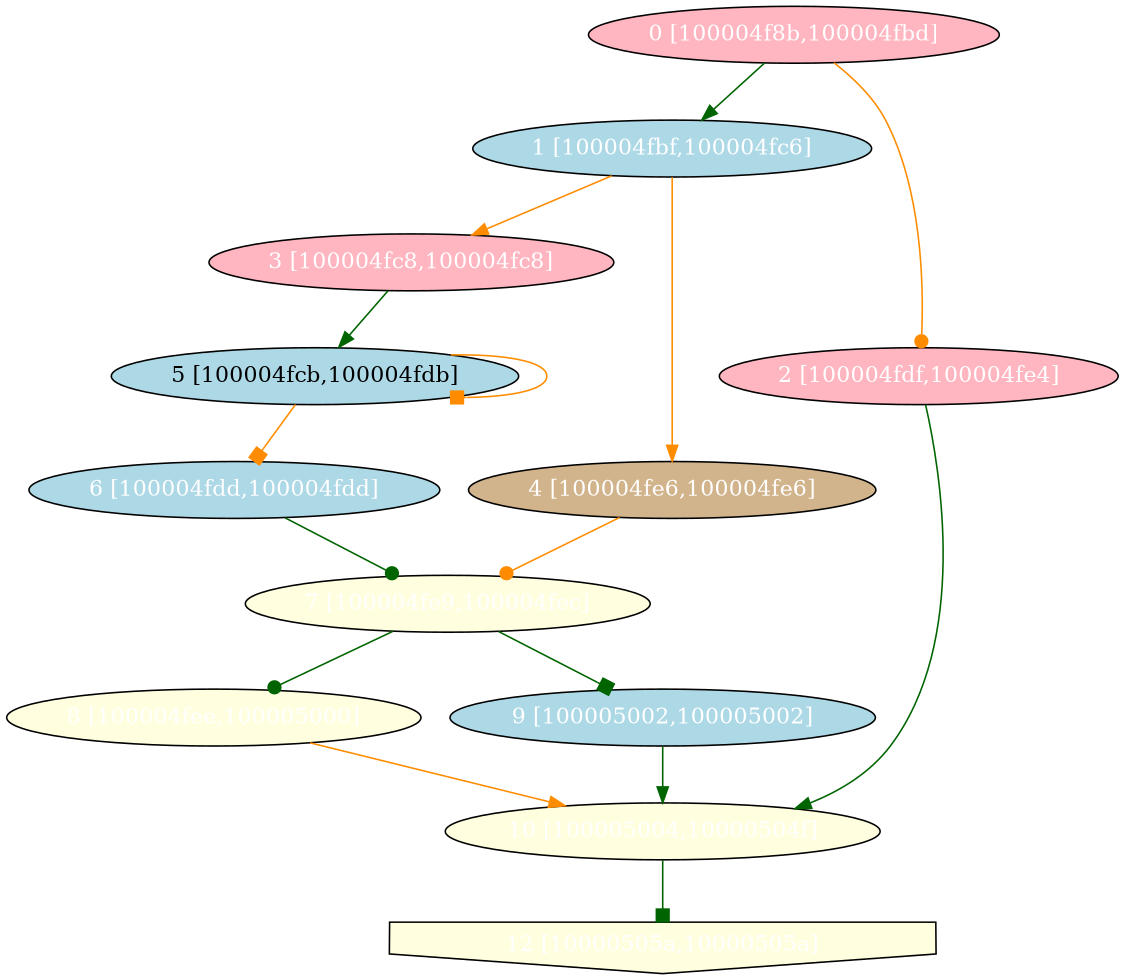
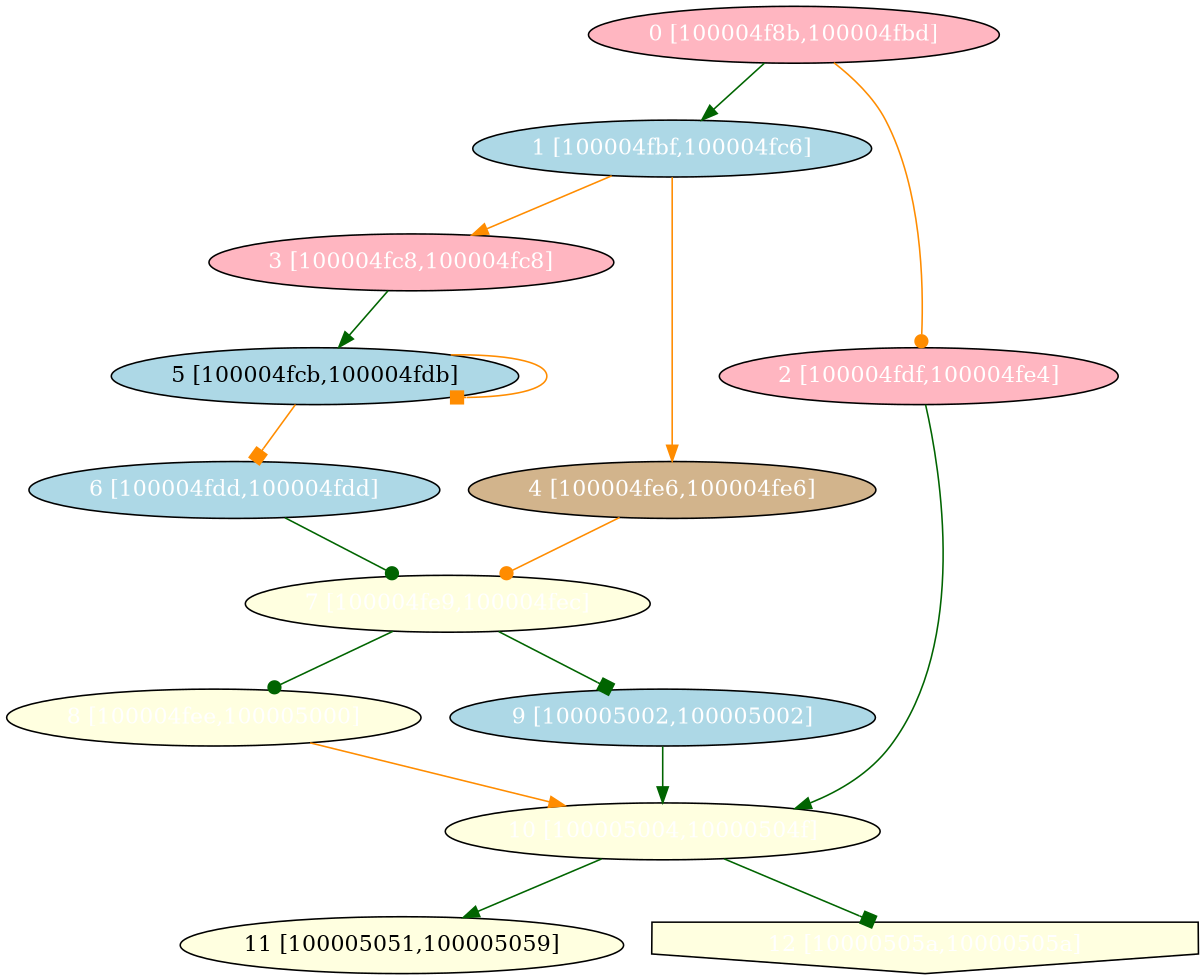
  digraph {
    node [fillcolor=lightyellow fontcolor="#ffffff" shape=oval style=filled]
    edge [color=darkgreen arrowhead=normal]
    n1 [fillcolor=lightpink label="0 [100004f8b,100004fbd]"]
    n2 [fillcolor=lightblue label="1 [100004fbf,100004fc6]"]
    n3 [fillcolor=lightpink label="2 [100004fdf,100004fe4]"]
    n4 [fillcolor=lightpink label="3 [100004fc8,100004fc8]"]
    n5 [fillcolor=tan label="4 [100004fe6,100004fe6]"]
    n6 [label="10 [100005004,10000504f]"]
    n7 [fillcolor=lightblue fontcolor="#000000" label="5 [100004fcb,100004fdb]"]
    n8 [label="7 [100004fe9,100004fec]"]
    n9 [fillcolor=lightblue label="6 [100004fdd,100004fdd]"]
    n10 [label="8 [100004fee,100005000]"]
    n11 [fillcolor=lightblue label="9 [100005002,100005002]"]
+   n12 [fontcolor="#000000" label="11 [100005051,100005059]"]
    n13 [label="12 [10000505a,10000505a]" shape=invhouse]
    n1 -> n2
    n1 -> n3 [color=darkorange arrowhead=dot]
    n2 -> n4 [color=darkorange]
    n2 -> n5 [color=darkorange]
    n3 -> n6
    n4 -> n7
    n5 -> n8 [color=darkorange arrowhead=dot]
+   n6 -> n12
    n6 -> n13 [arrowhead=box]
    n7 -> n7 [color=darkorange arrowhead=box]
    n7 -> n9 [color=darkorange arrowhead=box]
    n8 -> n10 [arrowhead=dot]
    n8 -> n11 [arrowhead=box]
    n9 -> n8 [arrowhead=dot]
    n10 -> n6 [color=darkorange]
    n11 -> n6
  }
